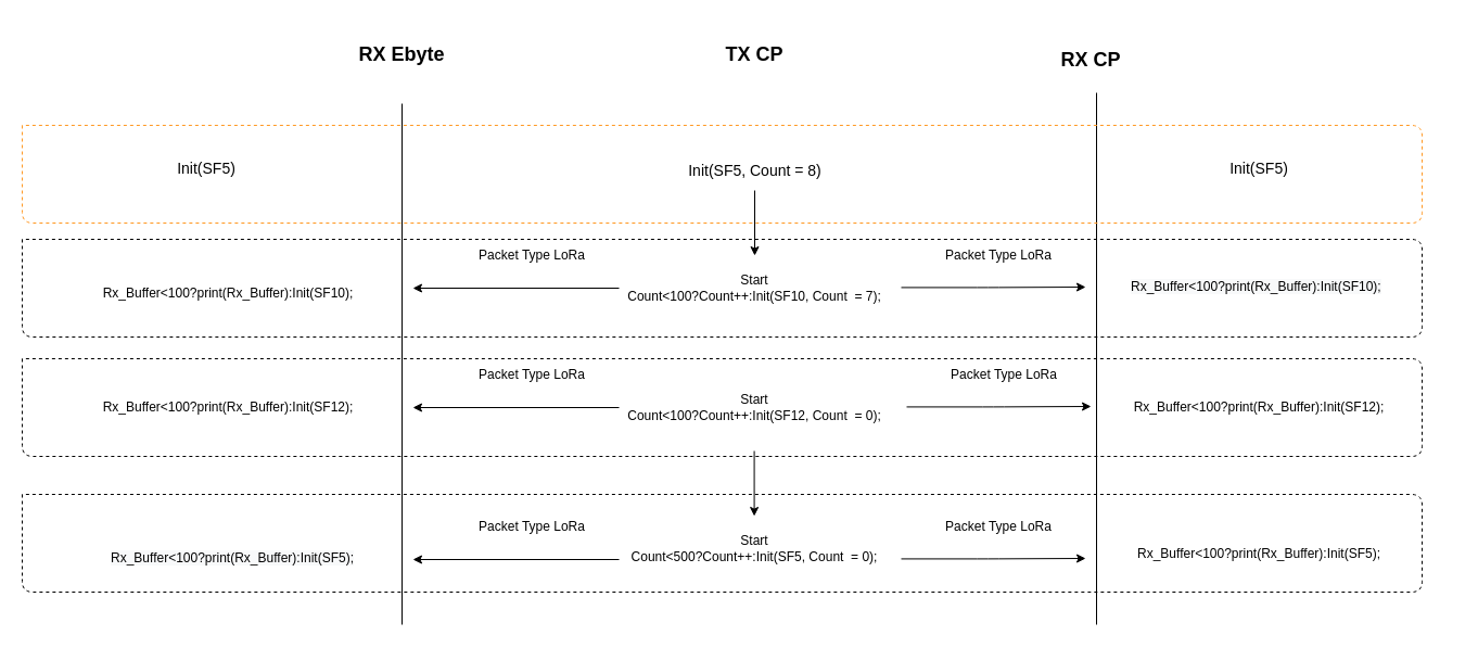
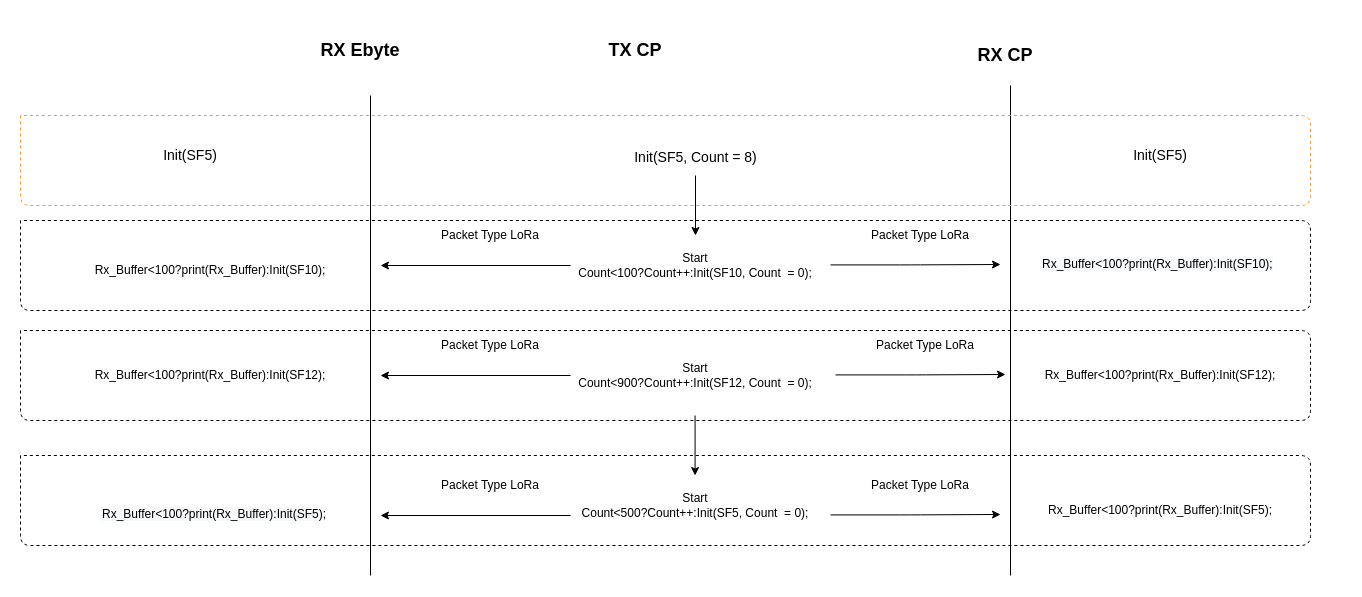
  <mxCell id="0" />
  <mxCell id="1" parent="0" />
  <mxCell id="2" value="" style="endArrow=none;html=1;" edge="1" parent="1"><mxGeometry width="50" height="50" relative="1" as="geometry"><mxPoint x="1010" y="575" as="sourcePoint" /><mxPoint x="1010" y="85" as="targetPoint" /></mxGeometry></mxCell>
  <mxCell id="3" value="" style="endArrow=none;html=1;" edge="1" parent="1"><mxGeometry width="50" height="50" relative="1" as="geometry"><mxPoint x="370" y="575" as="sourcePoint" /><mxPoint x="370" y="95" as="targetPoint" /></mxGeometry></mxCell>
- <mxCell id="4" value="&lt;font style=&quot;font-size: 18px&quot;&gt;&lt;b&gt;RX Ebyte&lt;/b&gt;&lt;/font&gt;" style="text;html=1;strokeColor=none;fillColor=none;align=center;verticalAlign=middle;whiteSpace=wrap;rounded=0;" vertex="1" parent="1"><mxGeometry x="290" y="20" width="160" height="60" as="geometry" /></mxCell>
+ <mxCell id="4" value="&lt;font style=&quot;font-size: 18px&quot;&gt;&lt;b&gt;RX Ebyte&lt;/b&gt;&lt;/font&gt;" style="text;html=1;strokeColor=none;fillColor=none;align=center;verticalAlign=middle;whiteSpace=wrap;rounded=0;" vertex="1" parent="1"><mxGeometry x="280" y="20" width="160" height="60" as="geometry" /></mxCell>
  <mxCell id="5" value="&lt;font style=&quot;font-size: 18px&quot;&gt;&lt;b&gt;RX CP&lt;/b&gt;&lt;/font&gt;" style="text;html=1;strokeColor=none;fillColor=none;align=center;verticalAlign=middle;whiteSpace=wrap;rounded=0;" vertex="1" parent="1"><mxGeometry x="930" y="25" width="150" height="60" as="geometry" /></mxCell>
- <mxCell id="6" value="&lt;font style=&quot;font-size: 18px&quot;&gt;&lt;b&gt;TX CP&lt;/b&gt;&lt;/font&gt;" style="text;html=1;strokeColor=none;fillColor=none;align=center;verticalAlign=middle;whiteSpace=wrap;rounded=0;" vertex="1" parent="1"><mxGeometry x="640" y="25" width="110" height="50" as="geometry" /></mxCell>
+ <mxCell id="6" value="&lt;font style=&quot;font-size: 18px&quot;&gt;&lt;b&gt;TX CP&lt;/b&gt;&lt;/font&gt;" style="text;html=1;strokeColor=none;fillColor=none;align=center;verticalAlign=middle;whiteSpace=wrap;rounded=0;" vertex="1" parent="1"><mxGeometry x="580" y="25" width="110" height="50" as="geometry" /></mxCell>
  <mxCell id="7" value="&lt;font style=&quot;font-size: 14px&quot;&gt;Init(SF5)&lt;/font&gt;" style="text;html=1;strokeColor=none;fillColor=none;align=center;verticalAlign=middle;whiteSpace=wrap;rounded=0;" vertex="1" parent="1"><mxGeometry x="150" y="125" width="80" height="60" as="geometry" /></mxCell>
  <mxCell id="8" value="&lt;font style=&quot;font-size: 14px&quot;&gt;Init(SF5, Count = 8)&lt;br&gt;&lt;br&gt;&lt;/font&gt;" style="text;html=1;strokeColor=none;fillColor=none;align=center;verticalAlign=middle;whiteSpace=wrap;rounded=0;" vertex="1" parent="1"><mxGeometry x="557.5" y="132.5" width="275" height="65" as="geometry" /></mxCell>
  <mxCell id="9" value="&lt;font style=&quot;font-size: 14px&quot;&gt;Init(SF5)&lt;/font&gt;" style="text;html=1;strokeColor=none;fillColor=none;align=center;verticalAlign=middle;whiteSpace=wrap;rounded=0;" vertex="1" parent="1"><mxGeometry x="1120" y="125" width="80" height="60" as="geometry" /></mxCell>
  <mxCell id="10" value="" style="endArrow=classic;html=1;entryX=0.5;entryY=0;entryDx=0;entryDy=0;" edge="1" parent="1" target="12"><mxGeometry width="50" height="50" relative="1" as="geometry"><mxPoint x="695" y="175" as="sourcePoint" /><mxPoint x="690" y="235" as="targetPoint" /><Array as="points"><mxPoint x="695" y="175" /></Array></mxGeometry></mxCell>
  <mxCell id="11" style="edgeStyle=orthogonalEdgeStyle;rounded=0;orthogonalLoop=1;jettySize=auto;html=1;exitX=0.5;exitY=1;exitDx=0;exitDy=0;" edge="1" parent="1" source="8" target="8"><mxGeometry relative="1" as="geometry" /></mxCell>
- <mxCell id="12" value="Start&lt;br&gt;Count&amp;lt;100?Count++:Init(SF10, Count&amp;nbsp; = 7);" style="text;html=1;strokeColor=none;fillColor=none;align=center;verticalAlign=middle;whiteSpace=wrap;rounded=0;" vertex="1" parent="1"><mxGeometry x="570" y="235" width="250" height="60" as="geometry" /></mxCell>
+ <mxCell id="12" value="Start&lt;br&gt;Count&amp;lt;100?Count++:Init(SF10, Count&amp;nbsp; = 0);" style="text;html=1;strokeColor=none;fillColor=none;align=center;verticalAlign=middle;whiteSpace=wrap;rounded=0;" vertex="1" parent="1"><mxGeometry x="570" y="235" width="250" height="60" as="geometry" /></mxCell>
  <mxCell id="13" value="" style="endArrow=classic;html=1;exitX=0;exitY=0.5;exitDx=0;exitDy=0;" edge="1" parent="1" source="12"><mxGeometry width="50" height="50" relative="1" as="geometry"><mxPoint x="570" y="285" as="sourcePoint" /><mxPoint x="380" y="265" as="targetPoint" /></mxGeometry></mxCell>
  <mxCell id="14" value="Packet Type LoRa" style="text;html=1;strokeColor=none;fillColor=none;align=center;verticalAlign=middle;whiteSpace=wrap;rounded=0;" vertex="1" parent="1"><mxGeometry x="440" y="215" width="100" height="40" as="geometry" /></mxCell>
  <mxCell id="15" value="" style="endArrow=classic;html=1;" edge="1" parent="1"><mxGeometry width="50" height="50" relative="1" as="geometry"><mxPoint x="830" y="264.41" as="sourcePoint" /><mxPoint x="1000" y="264" as="targetPoint" /><Array as="points"><mxPoint x="910" y="264.41" /></Array></mxGeometry></mxCell>
  <mxCell id="16" value="Packet Type LoRa" style="text;html=1;strokeColor=none;fillColor=none;align=center;verticalAlign=middle;whiteSpace=wrap;rounded=0;" vertex="1" parent="1"><mxGeometry x="870" y="215" width="100" height="40" as="geometry" /></mxCell>
  <mxCell id="17" value="Rx_Buffer&amp;lt;100?print(Rx_Buffer):Init(SF10);" style="text;html=1;strokeColor=none;fillColor=none;align=center;verticalAlign=middle;whiteSpace=wrap;rounded=0;" vertex="1" parent="1"><mxGeometry x="40" y="250" width="340" height="40" as="geometry" /></mxCell>
  <mxCell id="18" value="&lt;span style=&quot;color: rgb(0 , 0 , 0) ; font-family: &amp;#34;helvetica&amp;#34; ; font-size: 12px ; font-style: normal ; font-weight: 400 ; letter-spacing: normal ; text-align: center ; text-indent: 0px ; text-transform: none ; word-spacing: 0px ; background-color: rgb(248 , 249 , 250) ; display: inline ; float: none&quot;&gt;Rx_Buffer&amp;lt;100?print(Rx_Buffer):Init(SF10);&lt;/span&gt;" style="text;whiteSpace=wrap;html=1;" vertex="1" parent="1"><mxGeometry x="1040" y="250" width="300" height="30" as="geometry" /></mxCell>
- <mxCell id="19" value="Start&lt;br&gt;Count&amp;lt;100?Count++:Init(SF12, Count&amp;nbsp; = 0);" style="text;html=1;strokeColor=none;fillColor=none;align=center;verticalAlign=middle;whiteSpace=wrap;rounded=0;" vertex="1" parent="1"><mxGeometry x="570" y="345" width="250" height="60" as="geometry" /></mxCell>
+ <mxCell id="19" value="Start&lt;br&gt;Count&amp;lt;900?Count++:Init(SF12, Count&amp;nbsp; = 0);" style="text;html=1;strokeColor=none;fillColor=none;align=center;verticalAlign=middle;whiteSpace=wrap;rounded=0;" vertex="1" parent="1"><mxGeometry x="570" y="345" width="250" height="60" as="geometry" /></mxCell>
  <mxCell id="20" value="" style="endArrow=classic;html=1;" edge="1" parent="1"><mxGeometry width="50" height="50" relative="1" as="geometry"><mxPoint x="835" y="374.41" as="sourcePoint" /><mxPoint x="1005" y="374" as="targetPoint" /><Array as="points"><mxPoint x="915" y="374.41" /></Array></mxGeometry></mxCell>
  <mxCell id="21" value="Packet Type LoRa" style="text;html=1;strokeColor=none;fillColor=none;align=center;verticalAlign=middle;whiteSpace=wrap;rounded=0;" vertex="1" parent="1"><mxGeometry x="875" y="325" width="100" height="40" as="geometry" /></mxCell>
  <mxCell id="22" value="" style="endArrow=classic;html=1;exitX=0;exitY=0.5;exitDx=0;exitDy=0;" edge="1" parent="1"><mxGeometry width="50" height="50" relative="1" as="geometry"><mxPoint x="570" y="375" as="sourcePoint" /><mxPoint x="380" y="375" as="targetPoint" /></mxGeometry></mxCell>
  <mxCell id="23" value="Packet Type LoRa" style="text;html=1;strokeColor=none;fillColor=none;align=center;verticalAlign=middle;whiteSpace=wrap;rounded=0;" vertex="1" parent="1"><mxGeometry x="440" y="325" width="100" height="40" as="geometry" /></mxCell>
  <mxCell id="24" value="Rx_Buffer&amp;lt;100?print(Rx_Buffer):Init(SF12);" style="text;html=1;strokeColor=none;fillColor=none;align=center;verticalAlign=middle;whiteSpace=wrap;rounded=0;" vertex="1" parent="1"><mxGeometry x="40" y="355" width="340" height="40" as="geometry" /></mxCell>
  <mxCell id="25" value="Rx_Buffer&amp;lt;100?print(Rx_Buffer):Init(SF12);" style="text;html=1;strokeColor=none;fillColor=none;align=center;verticalAlign=middle;whiteSpace=wrap;rounded=0;" vertex="1" parent="1"><mxGeometry x="990" y="355" width="340" height="40" as="geometry" /></mxCell>
  <mxCell id="26" value="Start&lt;br&gt;Count&amp;lt;500?Count++:Init(SF5, Count&amp;nbsp; = 0);" style="text;html=1;strokeColor=none;fillColor=none;align=center;verticalAlign=middle;whiteSpace=wrap;rounded=0;" vertex="1" parent="1"><mxGeometry x="570" y="475" width="250" height="60" as="geometry" /></mxCell>
  <mxCell id="27" value="" style="endArrow=classic;html=1;" edge="1" parent="1"><mxGeometry width="50" height="50" relative="1" as="geometry"><mxPoint x="694.58" y="415" as="sourcePoint" /><mxPoint x="694.58" y="475" as="targetPoint" /></mxGeometry></mxCell>
  <mxCell id="28" value="" style="endArrow=classic;html=1;exitX=0;exitY=0.5;exitDx=0;exitDy=0;" edge="1" parent="1"><mxGeometry width="50" height="50" relative="1" as="geometry"><mxPoint x="570" y="515" as="sourcePoint" /><mxPoint x="380" y="515" as="targetPoint" /></mxGeometry></mxCell>
  <mxCell id="29" value="Packet Type LoRa" style="text;html=1;strokeColor=none;fillColor=none;align=center;verticalAlign=middle;whiteSpace=wrap;rounded=0;" vertex="1" parent="1"><mxGeometry x="440" y="465" width="100" height="40" as="geometry" /></mxCell>
  <mxCell id="30" value="" style="endArrow=classic;html=1;" edge="1" parent="1"><mxGeometry width="50" height="50" relative="1" as="geometry"><mxPoint x="830" y="514.41" as="sourcePoint" /><mxPoint x="1000" y="514" as="targetPoint" /><Array as="points"><mxPoint x="910" y="514.41" /></Array></mxGeometry></mxCell>
  <mxCell id="31" value="Packet Type LoRa" style="text;html=1;strokeColor=none;fillColor=none;align=center;verticalAlign=middle;whiteSpace=wrap;rounded=0;" vertex="1" parent="1"><mxGeometry x="870" y="465" width="100" height="40" as="geometry" /></mxCell>
  <mxCell id="32" value="&lt;span style=&quot;color: rgb(0 , 0 , 0) ; font-family: &amp;#34;helvetica&amp;#34; ; font-size: 12px ; font-style: normal ; font-weight: 400 ; letter-spacing: normal ; text-align: center ; text-indent: 0px ; text-transform: none ; word-spacing: 0px ; background-color: rgb(248 , 249 , 250) ; display: inline ; float: none&quot;&gt;Rx_Buffer&amp;lt;100?print(Rx_Buffer):Init(SF5);&lt;/span&gt;" style="text;whiteSpace=wrap;html=1;" vertex="1" parent="1"><mxGeometry x="100" y="500" width="300" height="30" as="geometry" /></mxCell>
  <mxCell id="33" value="Rx_Buffer&amp;lt;100?print(Rx_Buffer):Init(SF5);" style="text;html=1;strokeColor=none;fillColor=none;align=center;verticalAlign=middle;whiteSpace=wrap;rounded=0;" vertex="1" parent="1"><mxGeometry x="990" y="490" width="340" height="40" as="geometry" /></mxCell>
  <mxCell id="34" value="" style="endArrow=none;dashed=1;html=1;fillColor=#FF0080;" edge="1" parent="1"><mxGeometry width="50" height="50" relative="1" as="geometry"><mxPoint x="20" y="455" as="sourcePoint" /><mxPoint x="20" y="455" as="targetPoint" /><Array as="points"><mxPoint x="20" y="545" /><mxPoint x="1310" y="545" /><mxPoint x="1310" y="455" /></Array></mxGeometry></mxCell>
  <mxCell id="35" value="" style="endArrow=none;dashed=1;html=1;fillColor=#3FCC52;" edge="1" parent="1"><mxGeometry width="50" height="50" relative="1" as="geometry"><mxPoint x="20" y="330" as="sourcePoint" /><mxPoint x="20" y="330" as="targetPoint" /><Array as="points"><mxPoint x="20" y="420" /><mxPoint x="1310" y="420" /><mxPoint x="1310" y="330" /></Array></mxGeometry></mxCell>
  <mxCell id="36" value="" style="endArrow=none;dashed=1;html=1;strokeColor=#FF9924;" edge="1" parent="1"><mxGeometry width="50" height="50" relative="1" as="geometry"><mxPoint x="20" y="115" as="sourcePoint" /><mxPoint x="20" y="115" as="targetPoint" /><Array as="points"><mxPoint x="20" y="205" /><mxPoint x="1310" y="205" /><mxPoint x="1310" y="115" /></Array></mxGeometry></mxCell>
  <mxCell id="37" value="" style="endArrow=none;dashed=1;html=1;fillColor=#FFCC99;" edge="1" parent="1"><mxGeometry width="50" height="50" relative="1" as="geometry"><mxPoint x="20" y="220" as="sourcePoint" /><mxPoint x="20" y="220" as="targetPoint" /><Array as="points"><mxPoint x="20" y="310" /><mxPoint x="1310" y="310" /><mxPoint x="1310" y="220" /></Array></mxGeometry></mxCell>
